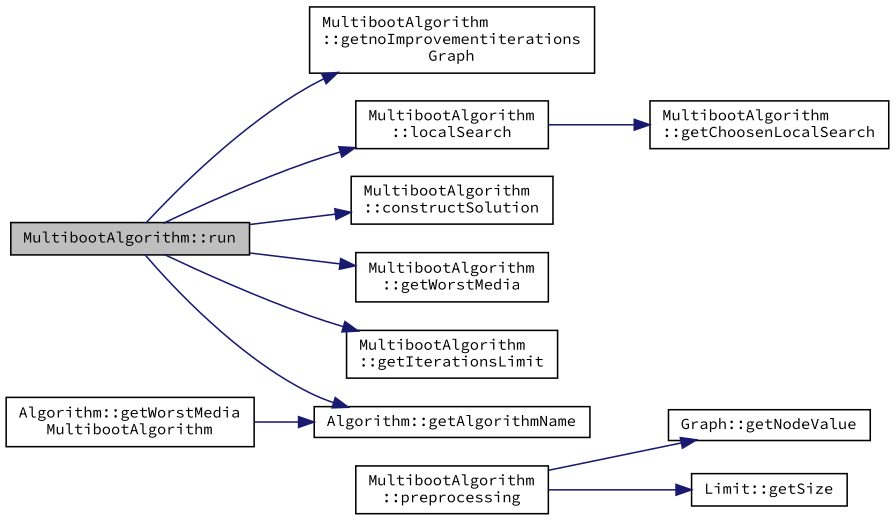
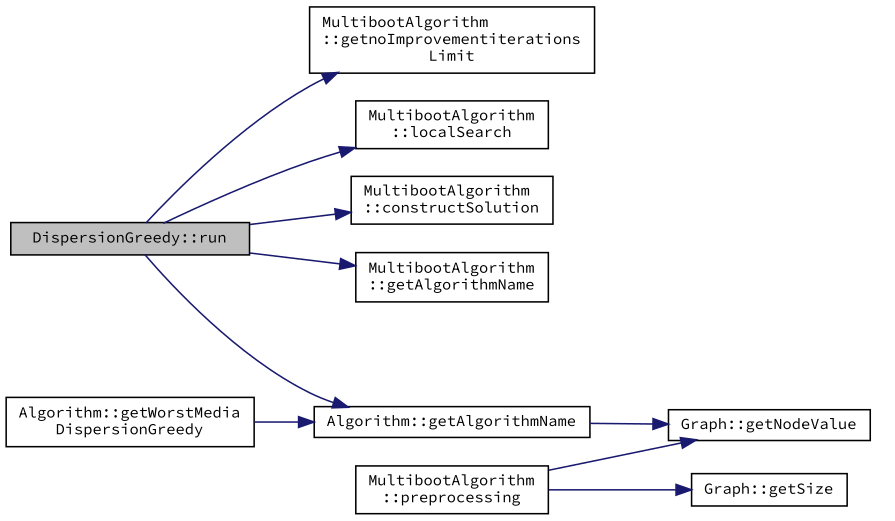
  digraph {
    fontname="Source Code Pro"
    rankdir=LR
    node [color=black fillcolor=white fontname="Source Code Pro" fontsize=10 shape=record style=filled]
    edge [color=midnightblue fontname="Source Code Pro" fontsize=10 labelfontname=Helvetica labelfontsize=10 style=solid]
-   n1 [fillcolor=grey75 fontcolor=black height=0.2 label="MultibootAlgorithm::run" width=0.4]
+   n1 [fillcolor=grey75 fontcolor=black height=0.2 label="DispersionGreedy::run" width=0.4]
    n2 [height=0.2 label="MultibootAlgorithm\l::constructSolution" width=0.4]
-   n3 [height=0.2 label="MultibootAlgorithm\l::getWorstMedia" width=0.4]
-   n4 [height=0.2 label="MultibootAlgorithm\l::getIterationsLimit" width=0.4]
+   n3 [height=0.2 label="MultibootAlgorithm\l::getAlgorithmName" width=0.4]
    n5 [height=0.2 label="Algorithm::getAlgorithmName" width=0.4]
-   n6 [height=0.2 label="MultibootAlgorithm\l::getnoImprovementiterations\lGraph" width=0.4]
+   n6 [height=0.2 label="MultibootAlgorithm\l::getnoImprovementiterations\lLimit" width=0.4]
    n7 [height=0.2 label="MultibootAlgorithm\l::localSearch" width=0.4]
-   n8 [height=0.2 label="MultibootAlgorithm\l::getChoosenLocalSearch" width=0.4]
    n9 [height=0.2 label="Graph::getNodeValue" width=0.4]
    n10 [height=0.2 label="MultibootAlgorithm\l::preprocessing" width=0.4]
-   n11 [height=0.2 label="Limit::getSize" width=0.4]
-   n12 [height=0.2 label="Algorithm::getWorstMedia\lMultibootAlgorithm" width=0.4]
+   n11 [height=0.2 label="Graph::getSize" width=0.4]
+   n12 [height=0.2 label="Algorithm::getWorstMedia\lDispersionGreedy" width=0.4]
    n1 -> n2
    n1 -> n3
-   n1 -> n4
    n1 -> n5
    n1 -> n6
    n1 -> n7
-   n7 -> n8
+   n5 -> n9
    n10 -> n9
    n10 -> n11
    n12 -> n5
  }
